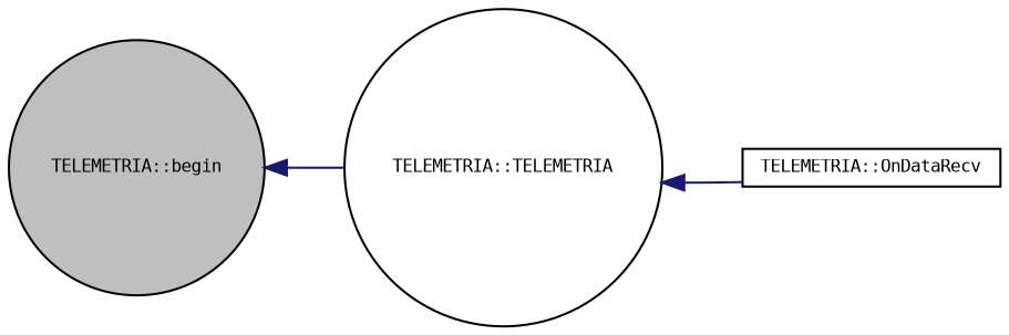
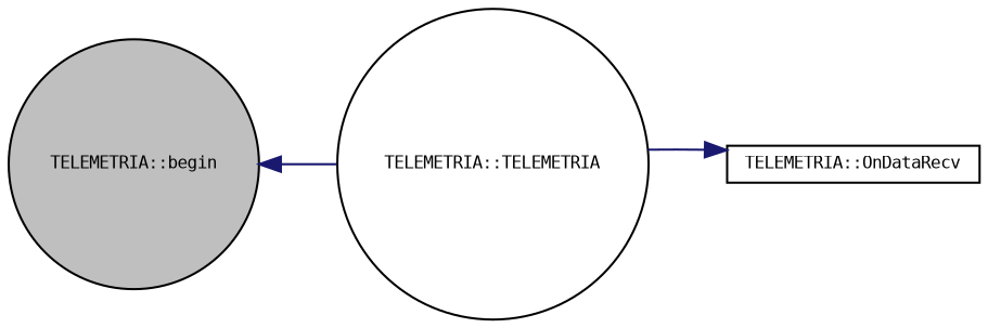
  digraph {
    rankdir=LR
    node [color=black fontname=DejaVuSansMono fontsize=8 shape=circle]
    edge [color=midnightblue dir=back fontname=DejaVuSansMono fontsize=8 labelfontname=DejaVuSansMono labelfontsize=8 style=solid]
    n1 [fillcolor=grey75 fontcolor=black height=0.2 label="TELEMETRIA::begin" style=filled width=0.4]
    n2 [height=0.2 label="TELEMETRIA::TELEMETRIA" width=0.4]
    n3 [height=0.2 label="TELEMETRIA::OnDataRecv" shape=box width=0.4]
    n1 -> n2
-   n2 -> n3
+   n3 -> n2
  }
